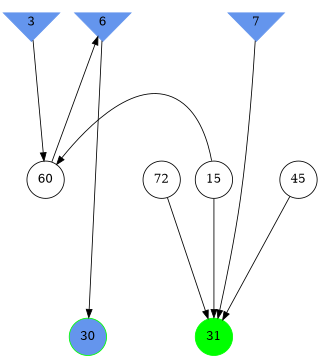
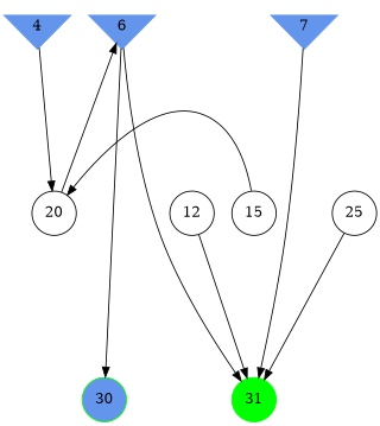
  digraph {
    ranksep=2.0
    node [color=black shape=circle style=filled]
-   3 [color=cornflowerblue shape=invtriangle]
+   3 [color=cornflowerblue shape=invtriangle label=4]
    6 [color=cornflowerblue shape=invtriangle]
    7 [color=cornflowerblue shape=invtriangle]
-   12 [label=72 style=""]
+   12 [style=""]
    15 [style=""]
-   20 [label=60 style=""]
-   25 [label=45 style=""]
+   20 [style=""]
+   25 [style=""]
    30 [color=green fillcolor=cornflowerblue]
    31 [color=green]
    subgraph sub_1 {
      rank=same
      3
      6
      7
    }
    subgraph sub_2 {
      rank=same
      12
      15
      20
      25
    }
    subgraph sub_3 {
      rank=same
      30
      31
    }
    3 -> 20
    6 -> 30
-   15 -> 31
+   6 -> 31
    7 -> 31
    12 -> 31
    15 -> 20
    20 -> 6
    25 -> 31
  }
